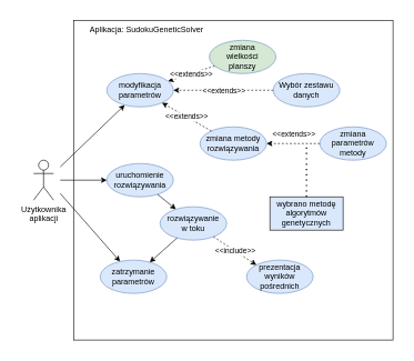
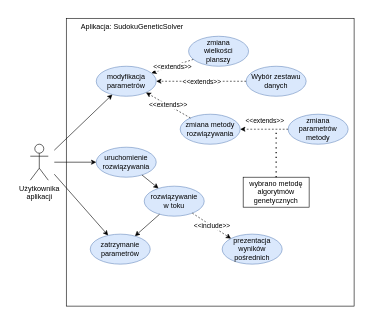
  <mxCell id="0" />
  <mxCell id="1" parent="0" />
  <mxCell id="2" value="" style="rounded=0;whiteSpace=wrap;html=1;strokeColor=#FFFFFF;" vertex="1" parent="1"><mxGeometry x="20" y="20" width="580" height="500" as="geometry" /></mxCell>
  <mxCell id="3" value="" style="whiteSpace=wrap;html=1;aspect=fixed;" vertex="1" parent="1"><mxGeometry x="110" y="30" width="480" height="480" as="geometry" /></mxCell>
  <mxCell id="4" value="Użytkownika&lt;div&gt;aplikacji&lt;/div&gt;" style="shape=umlActor;verticalLabelPosition=bottom;verticalAlign=top;html=1;outlineConnect=0;" vertex="1" parent="1"><mxGeometry x="50" y="240" width="30" height="60" as="geometry" /></mxCell>
  <mxCell id="5" value="zmiana metody&lt;div&gt;rozwiązywania&lt;/div&gt;" style="ellipse;whiteSpace=wrap;html=1;fillColor=#dae8fc;strokeColor=#6c8ebf;" vertex="1" parent="1"><mxGeometry x="300" y="190" width="100" height="50" as="geometry" /></mxCell>
  <mxCell id="6" value="uruchomienie&lt;div&gt;rozwiązywania&lt;/div&gt;" style="ellipse;whiteSpace=wrap;html=1;fillColor=#dae8fc;strokeColor=#6c8ebf;" vertex="1" parent="1"><mxGeometry x="160" y="245" width="100" height="50" as="geometry" /></mxCell>
  <mxCell id="7" value="zmiana&lt;div&gt;parametrów metody&lt;/div&gt;" style="ellipse;whiteSpace=wrap;html=1;fillColor=#dae8fc;strokeColor=#6c8ebf;" vertex="1" parent="1"><mxGeometry x="480" y="190" width="100" height="50" as="geometry" /></mxCell>
- <mxCell id="8" value="zmiana&lt;div&gt;wielkości&lt;/div&gt;&lt;div&gt;planszy&lt;/div&gt;" style="ellipse;whiteSpace=wrap;html=1;fillColor=#d5e8d4;strokeColor=#6c8ebf;" vertex="1" parent="1"><mxGeometry x="314" y="60" width="100" height="50" as="geometry" /></mxCell>
+ <mxCell id="8" value="zmiana&lt;div&gt;wielkości&lt;/div&gt;&lt;div&gt;planszy&lt;/div&gt;" style="ellipse;whiteSpace=wrap;html=1;fillColor=#dae8fc;strokeColor=#6c8ebf;" vertex="1" parent="1"><mxGeometry x="314" y="60" width="100" height="50" as="geometry" /></mxCell>
  <mxCell id="9" value="Wybór zestawu danych" style="ellipse;whiteSpace=wrap;html=1;fillColor=#dae8fc;strokeColor=#6c8ebf;" vertex="1" parent="1"><mxGeometry x="410" y="110" width="100" height="50" as="geometry" /></mxCell>
  <mxCell id="10" value="zatrzymanie&lt;div&gt;parametrów&lt;/div&gt;" style="ellipse;whiteSpace=wrap;html=1;fillColor=#dae8fc;strokeColor=#6c8ebf;" vertex="1" parent="1"><mxGeometry x="150" y="390" width="100" height="50" as="geometry" /></mxCell>
  <mxCell id="11" value="" style="endArrow=classic;html=1;rounded=0;" edge="1" parent="1" target="6"><mxGeometry width="50" height="50" relative="1" as="geometry"><mxPoint x="90" y="270" as="sourcePoint" /><mxPoint x="380" y="230" as="targetPoint" /></mxGeometry></mxCell>
  <mxCell id="12" value="" style="endArrow=classic;html=1;rounded=0;" edge="1" parent="1" target="10"><mxGeometry width="50" height="50" relative="1" as="geometry"><mxPoint x="90" y="290" as="sourcePoint" /><mxPoint x="380" y="230" as="targetPoint" /></mxGeometry></mxCell>
  <mxCell id="13" value="modyfikacja&lt;div&gt;parametrów&lt;/div&gt;" style="ellipse;whiteSpace=wrap;html=1;fillColor=#dae8fc;strokeColor=#6c8ebf;" vertex="1" parent="1"><mxGeometry x="160" y="110" width="100" height="50" as="geometry" /></mxCell>
  <mxCell id="14" value="" style="endArrow=classic;html=1;rounded=0;" edge="1" parent="1" target="13"><mxGeometry width="50" height="50" relative="1" as="geometry"><mxPoint x="90" y="250" as="sourcePoint" /><mxPoint x="380" y="230" as="targetPoint" /></mxGeometry></mxCell>
  <mxCell id="15" value="" style="endArrow=classic;html=1;rounded=0;dashed=1;" edge="1" parent="1" source="8" target="13"><mxGeometry relative="1" as="geometry"><mxPoint x="330" y="-20" as="sourcePoint" /><mxPoint x="400" y="260" as="targetPoint" /></mxGeometry></mxCell>
  <mxCell id="16" value="&amp;lt;&amp;lt;extends&amp;gt;&amp;gt;" style="edgeLabel;resizable=0;html=1;;align=center;verticalAlign=middle;" connectable="0" vertex="1" parent="15"><mxGeometry relative="1" as="geometry" /></mxCell>
  <mxCell id="17" value="" style="endArrow=classic;html=1;rounded=0;dashed=1;" edge="1" parent="1" source="5" target="13"><mxGeometry relative="1" as="geometry"><mxPoint x="331" y="101" as="sourcePoint" /><mxPoint x="259" y="129" as="targetPoint" /></mxGeometry></mxCell>
  <mxCell id="18" value="&amp;lt;&amp;lt;extends&amp;gt;&amp;gt;" style="edgeLabel;resizable=0;html=1;;align=center;verticalAlign=middle;" connectable="0" vertex="1" parent="17"><mxGeometry relative="1" as="geometry" /></mxCell>
  <mxCell id="19" value="" style="endArrow=classic;html=1;rounded=0;dashed=1;" edge="1" parent="1" source="9" target="13"><mxGeometry relative="1" as="geometry"><mxPoint x="381" y="192" as="sourcePoint" /><mxPoint x="263" y="158" as="targetPoint" /></mxGeometry></mxCell>
  <mxCell id="20" value="&amp;lt;&amp;lt;extends&amp;gt;&amp;gt;" style="edgeLabel;resizable=0;html=1;;align=center;verticalAlign=middle;" connectable="0" vertex="1" parent="19"><mxGeometry relative="1" as="geometry" /></mxCell>
  <mxCell id="21" value="" style="endArrow=classic;html=1;rounded=0;dashed=1;" edge="1" parent="1" source="7" target="5"><mxGeometry relative="1" as="geometry"><mxPoint x="327" y="206" as="sourcePoint" /><mxPoint x="253" y="164" as="targetPoint" /></mxGeometry></mxCell>
  <mxCell id="22" value="&amp;lt;&amp;lt;extends&amp;gt;&amp;gt;" style="edgeLabel;resizable=0;html=1;;align=center;verticalAlign=middle;" connectable="0" vertex="1" parent="21"><mxGeometry relative="1" as="geometry"><mxPoint y="-15" as="offset" /></mxGeometry></mxCell>
- <mxCell id="23" value="wybrano metodę&lt;div&gt;algorytmów genetycznych&lt;/div&gt;" style="html=1;whiteSpace=wrap;fillColor=#dae8fc;" vertex="1" parent="1"><mxGeometry x="405" y="295" width="110" height="50" as="geometry" /></mxCell>
+ <mxCell id="23" value="wybrano metodę&lt;div&gt;algorytmów genetycznych&lt;/div&gt;" style="html=1;whiteSpace=wrap;" vertex="1" parent="1"><mxGeometry x="405" y="295" width="110" height="50" as="geometry" /></mxCell>
  <mxCell id="24" value="" style="endArrow=none;dashed=1;html=1;dashPattern=1 3;strokeWidth=2;rounded=0;" edge="1" parent="1" source="23"><mxGeometry width="50" height="50" relative="1" as="geometry"><mxPoint x="330" y="280" as="sourcePoint" /><mxPoint x="460" y="220" as="targetPoint" /></mxGeometry></mxCell>
  <mxCell id="25" value="&lt;div&gt;rozwiązywanie&lt;/div&gt;&lt;div&gt;w toku&lt;/div&gt;" style="ellipse;whiteSpace=wrap;html=1;fillColor=#dae8fc;strokeColor=#6c8ebf;" vertex="1" parent="1"><mxGeometry x="240" y="310" width="100" height="50" as="geometry" /></mxCell>
  <mxCell id="26" value="" style="endArrow=classic;html=1;rounded=0;" edge="1" parent="1" source="6" target="25"><mxGeometry width="50" height="50" relative="1" as="geometry"><mxPoint x="330" y="280" as="sourcePoint" /><mxPoint x="380" y="230" as="targetPoint" /></mxGeometry></mxCell>
  <mxCell id="27" value="" style="endArrow=classic;html=1;rounded=0;" edge="1" parent="1" source="25" target="10"><mxGeometry width="50" height="50" relative="1" as="geometry"><mxPoint x="330" y="280" as="sourcePoint" /><mxPoint x="380" y="230" as="targetPoint" /></mxGeometry></mxCell>
  <mxCell id="28" value="&lt;div&gt;prezentacja&lt;/div&gt;&lt;div&gt;wyników&lt;/div&gt;&lt;div&gt;pośrednich&lt;/div&gt;" style="ellipse;whiteSpace=wrap;html=1;fillColor=#dae8fc;strokeColor=#6c8ebf;" vertex="1" parent="1"><mxGeometry x="370" y="390" width="100" height="50" as="geometry" /></mxCell>
  <mxCell id="29" value="" style="endArrow=classic;html=1;rounded=0;dashed=1;entryX=0;entryY=0;entryDx=0;entryDy=0;" edge="1" parent="1" source="25" target="28"><mxGeometry relative="1" as="geometry"><mxPoint x="327" y="206" as="sourcePoint" /><mxPoint x="253" y="164" as="targetPoint" /></mxGeometry></mxCell>
  <mxCell id="30" value="&amp;lt;&amp;lt;include&amp;gt;&amp;gt;" style="edgeLabel;resizable=0;html=1;;align=center;verticalAlign=middle;" connectable="0" vertex="1" parent="29"><mxGeometry relative="1" as="geometry" /></mxCell>
  <mxCell id="31" value="Aplikacja: SudokuGeneticSolver" style="text;html=1;align=center;verticalAlign=middle;whiteSpace=wrap;rounded=0;" vertex="1" parent="1"><mxGeometry x="110" y="30" width="220" height="30" as="geometry" /></mxCell>
